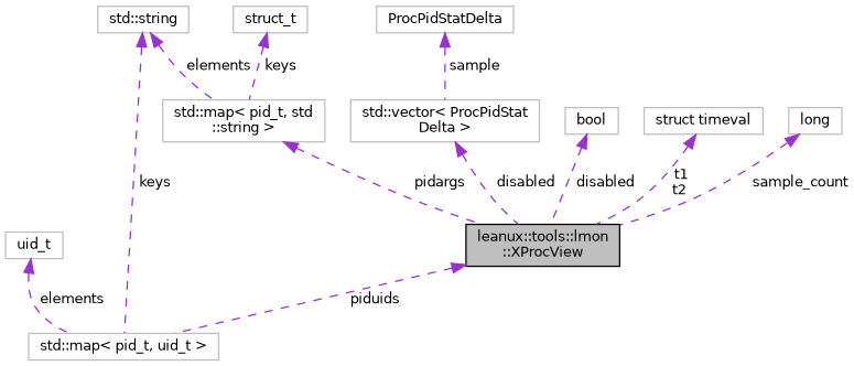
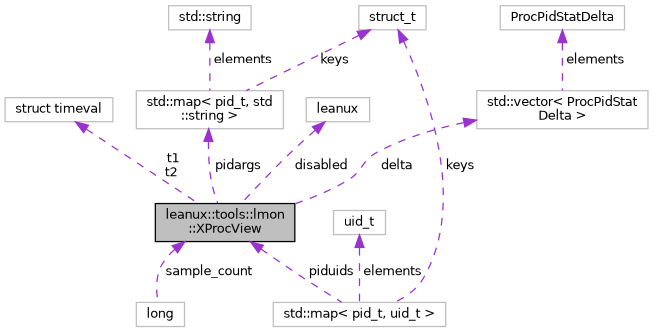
  digraph {
    rankdir=TB
    node [color=grey75 fontname=Helvetica fontsize=10 shape=record]
    edge [color=darkorchid3 dir=back fontname=Helvetica fontsize=10 labelfontname=Helvetica labelfontsize=10 style=dashed]
    n1 [color=black fillcolor=grey75 fontcolor=black height=0.2 label="leanux::tools::lmon\l::XProcView" style=filled width=0.4]
    n2 [height=0.2 label="std::map\< pid_t, uid_t \>" width=0.4]
    n3 [height=0.2 label=struct_t width=0.4]
    n4 [height=0.2 label="std::map\< pid_t, std\l::string \>" width=0.4]
    n5 [height=0.2 label=uid_t width=0.4]
    n6 [height=0.2 label="std::vector\< ProcPidStat\lDelta \>" width=0.4]
    n7 [height=0.2 label=ProcPidStatDelta width=0.4]
    n8 [height=0.2 label="std::string" width=0.4]
-   n9 [height=0.2 label=bool width=0.4]
+   n9 [height=0.2 label=leanux width=0.4]
    n10 [height=0.2 label="struct timeval" width=0.4]
    n11 [height=0.2 label=long width=0.4]
    n1 -> n2 [label=" piduids"]
-   n8 -> n2 [label=" keys"]
+   n3 -> n2 [label=" keys"]
    n3 -> n4 [label=" keys"]
    n4 -> n1 [label=" pidargs"]
    n5 -> n2 [label=" elements"]
-   n6 -> n1 [label=" disabled"]
-   n7 -> n6 [label=" sample"]
+   n6 -> n1 [label=" delta"]
+   n7 -> n6 [label=" elements"]
    n8 -> n4 [label=" elements"]
    n9 -> n1 [label=" disabled"]
    n10 -> n1 [label=" t1\nt2"]
-   n11 -> n1 [label=" sample_count"]
+   n1 -> n11 [label=" sample_count"]
  }
